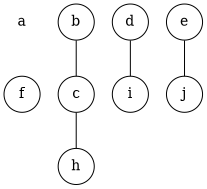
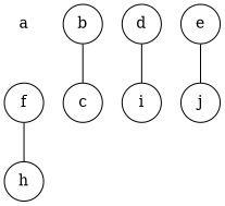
  graph {
    rankdir=TB
    node [shape=circle]
    a [color="#00000000"]
    f
    b
    c
    h
    d
    i
    e
    j
    a -- f [color="#00000000"]
    b -- c
-   c -- h
+   f -- h
    d -- i
    e -- j
  }
